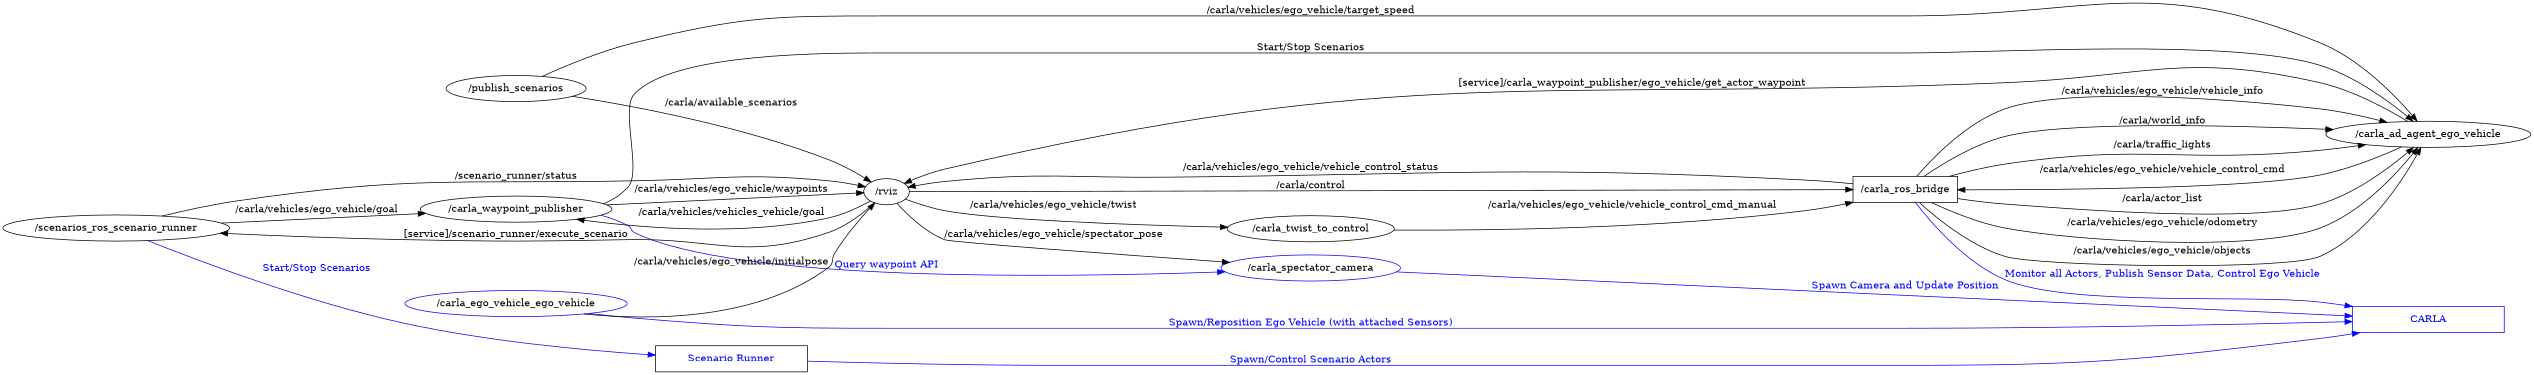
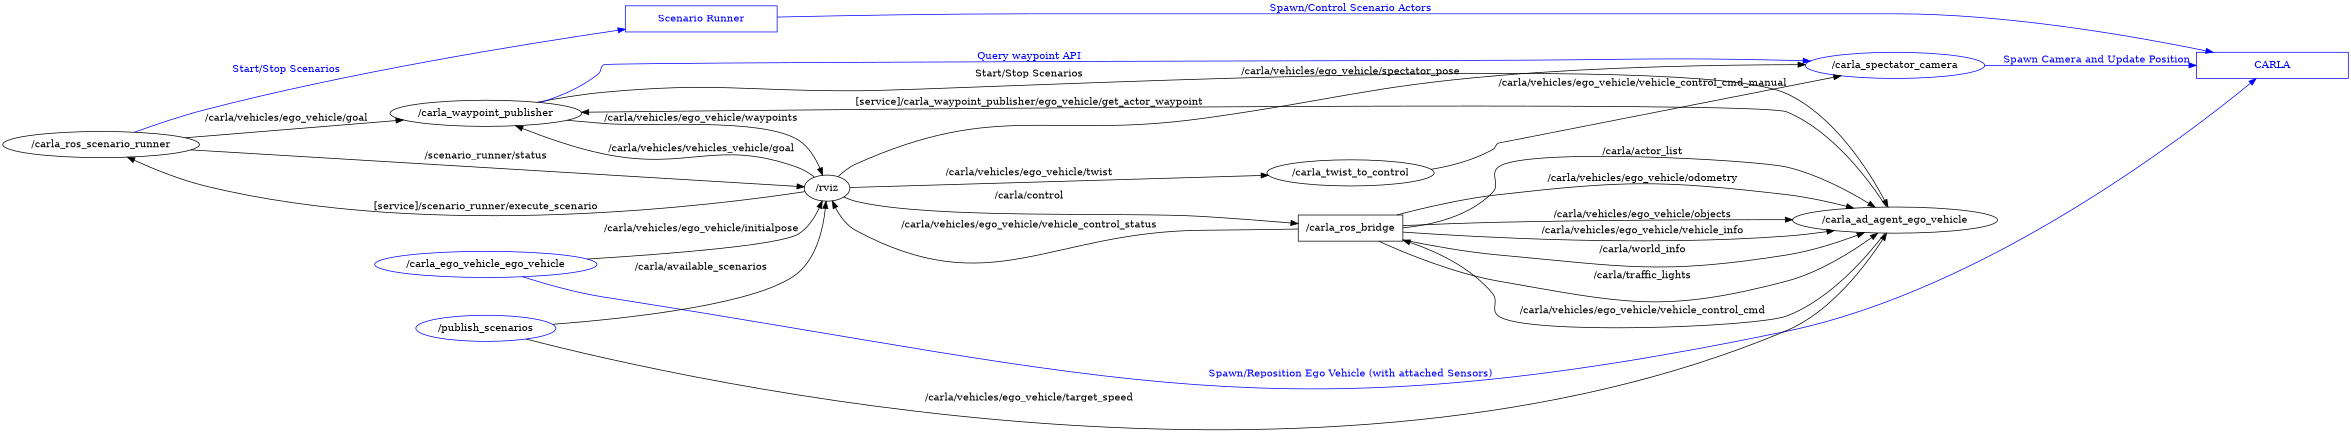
  digraph {
    compound=True
    rank=same
    rankdir=LR
    ranksep=0.2
    node [shape=ellipse]
    edge [penwidth=1]
    n1 [color=blue fontcolor=blue height=0.5 label=CARLA shape=rectangle width=2.9067]
-   n2 [color=black fontcolor=blue height=0.5 label="Scenario Runner" shape=rectangle width=2.9067]
+   n2 [color=blue fontcolor=blue height=0.5 label="Scenario Runner" shape=rectangle width=2.9067]
    n3 [height=0.5 label="/carla_waypoint_publisher" width=2.9067]
    n4 [height=0.5 label="/rviz" width=0.75]
    n5 [height=0.5 label="/carla_ad_agent_ego_vehicle" width=3.1414]
    n6 [color=blue height=0.5 label="/carla_spectator_camera" width=2.69]
    n7 [height=0.5 label="/carla_twist_to_control" width=2.5637]
    n8 [height=0.5 label="/carla_ros_bridge" shape=box width=2.004]
-   n9 [height=0.5 label="/scenarios_ros_scenario_runner" width=2.9608]
+   n9 [height=0.5 label="/carla_ros_scenario_runner" width=2.9608]
    n10 [color=blue height=0.5 label="/carla_ego_vehicle_ego_vehicle" width=3.4483]
-   n11 [height=0.5 label="/publish_scenarios" width=2.1123]
+   n11 [height=0.5 label="/publish_scenarios" width=2.1123 color=blue]
    n2 -> n1 [color=blue fontcolor=blue label="Spawn/Control Scenario Actors"]
    n3 -> n4 [label="/carla/vehicles/ego_vehicle/waypoints"]
    n3 -> n5 [label="Start/Stop Scenarios"]
    n3 -> n6 [color=blue fontcolor=blue label="Query waypoint API"]
    n4 -> n3 [label="/carla/vehicles/vehicles_vehicle/goal"]
    n4 -> n6 [label="/carla/vehicles/ego_vehicle/spectator_pose"]
    n4 -> n7 [label="/carla/vehicles/ego_vehicle/twist"]
    n4 -> n8 [label="/carla/control"]
    n4 -> n9 [label="[service]/scenario_runner/execute_scenario"]
-   n5 -> n4 [label="[service]/carla_waypoint_publisher/ego_vehicle/get_actor_waypoint"]
+   n5 -> n3 [label="[service]/carla_waypoint_publisher/ego_vehicle/get_actor_waypoint"]
    n5 -> n8 [label="/carla/vehicles/ego_vehicle/vehicle_control_cmd"]
    n6 -> n1 [color=blue fontcolor=blue label="Spawn Camera and Update Position"]
-   n7 -> n8 [label="/carla/vehicles/ego_vehicle/vehicle_control_cmd_manual"]
-   n8 -> n1 [color=blue fontcolor=blue label="Monitor all Actors, Publish Sensor Data, Control Ego Vehicle"]
+   n7 -> n6 [label="/carla/vehicles/ego_vehicle/vehicle_control_cmd_manual"]
    n8 -> n4 [label="/carla/vehicles/ego_vehicle/vehicle_control_status"]
    n8 -> n5 [label="/carla/actor_list"]
    n8 -> n5 [label="/carla/vehicles/ego_vehicle/odometry"]
    n8 -> n5 [label="/carla/vehicles/ego_vehicle/objects"]
    n8 -> n5 [label="/carla/vehicles/ego_vehicle/vehicle_info"]
    n8 -> n5 [label="/carla/world_info"]
    n8 -> n5 [label="/carla/traffic_lights"]
    n9 -> n2 [color=blue fontcolor=blue label="Start/Stop Scenarios"]
    n9 -> n3 [label="/carla/vehicles/ego_vehicle/goal"]
    n9 -> n4 [label="/scenario_runner/status"]
    n10 -> n1 [color=blue fontcolor=blue label="Spawn/Reposition Ego Vehicle (with attached Sensors)"]
    n10 -> n4 [label="/carla/vehicles/ego_vehicle/initialpose"]
    n11 -> n4 [label="/carla/available_scenarios"]
    n11 -> n5 [label="/carla/vehicles/ego_vehicle/target_speed"]
  }
